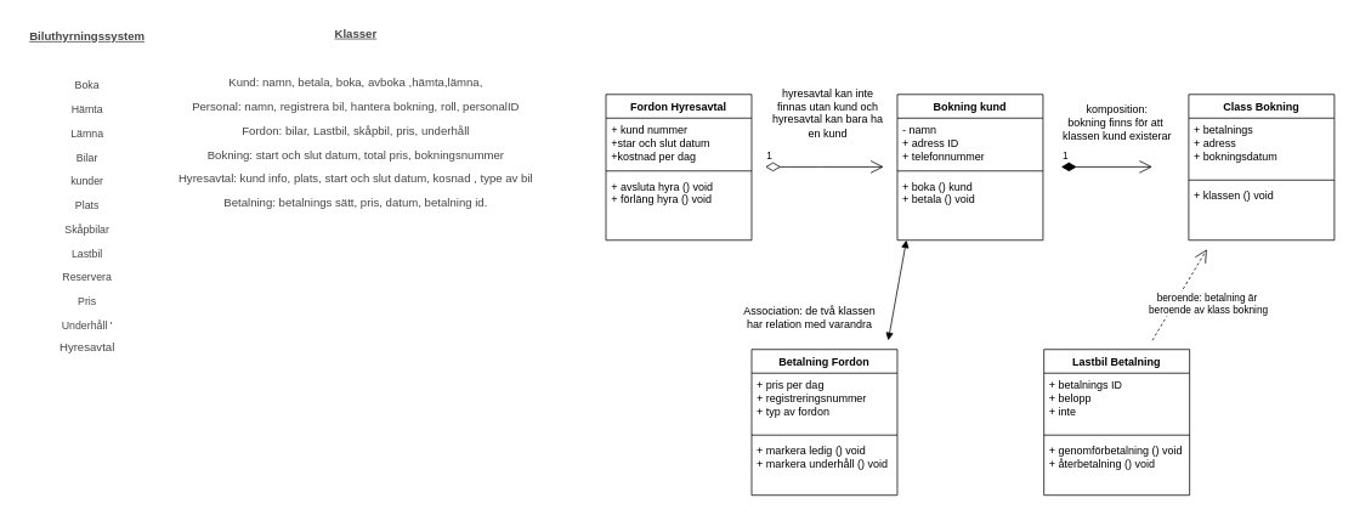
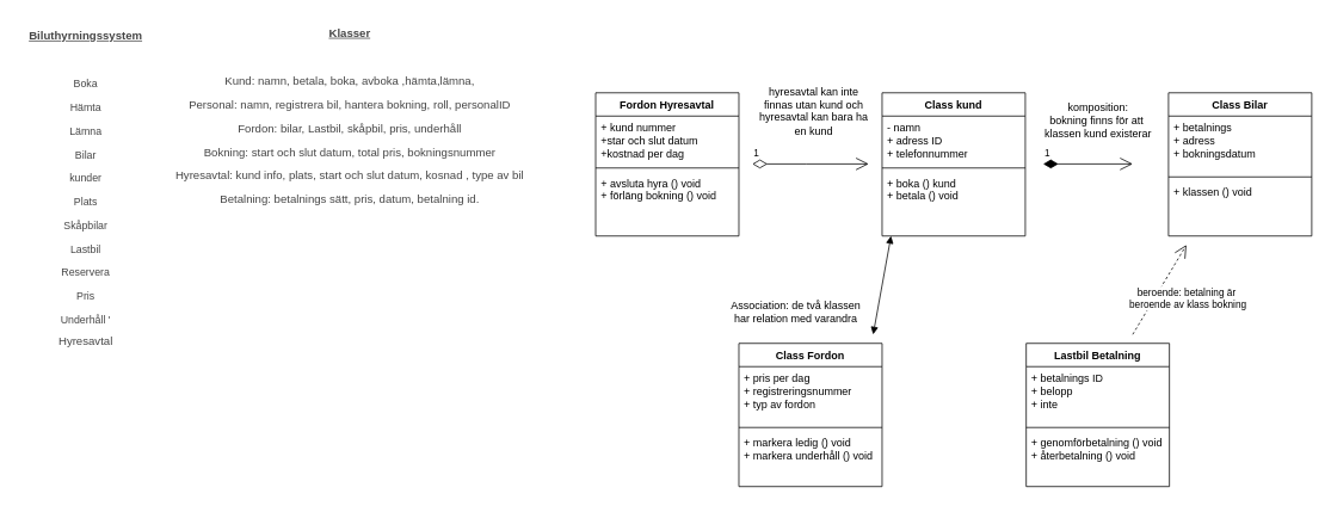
  <mxCell id="0" />
  <mxCell id="1" parent="0" />
  <mxCell id="2" value="&lt;p style=&quot;margin: 0px; line-height: 100%;&quot; align=&quot;center&quot;&gt;&lt;span style=&quot;font-family: Arial; font-size: 9.6pt; font-weight: 600; text-decoration-line: underline; color: rgb(69, 69, 69); background-color: transparent;&quot;&gt;Biluthyrningssystem&lt;/span&gt;&lt;/p&gt;&lt;br&gt;&lt;p style=&quot;margin: 0px; line-height: 100%; font-family: Arial; font-size: 9.6pt; color: rgb(69, 69, 69);&quot; align=&quot;center&quot;&gt;&lt;br&gt;&lt;/p&gt;&lt;br&gt;&lt;p style=&quot;margin: 0px; line-height: 100%;&quot; align=&quot;center&quot;&gt;&lt;span style=&quot;font-family: Arial; font-size: 8.8pt; color: rgb(69, 69, 69); background-color: transparent;&quot;&gt;Boka&lt;/span&gt;&lt;/p&gt;&lt;br&gt;&lt;p style=&quot;margin: 0px; line-height: 100%;&quot; align=&quot;center&quot;&gt;&lt;span style=&quot;font-family: Arial; font-size: 8.8pt; color: rgb(69, 69, 69); background-color: transparent;&quot;&gt;Hämta &lt;/span&gt;&lt;/p&gt;&lt;br&gt;&lt;p style=&quot;margin: 0px; line-height: 100%;&quot; align=&quot;center&quot;&gt;&lt;span style=&quot;font-family: Arial; font-size: 8.8pt; color: rgb(69, 69, 69); background-color: transparent;&quot;&gt;Lämna &lt;/span&gt;&lt;/p&gt;&lt;br&gt;&lt;p style=&quot;margin: 0px; line-height: 100%;&quot; align=&quot;center&quot;&gt;&lt;span style=&quot;font-family: Arial; font-size: 8.8pt; color: rgb(69, 69, 69); background-color: transparent;&quot;&gt;Bilar &lt;/span&gt;&lt;/p&gt;&lt;br&gt;&lt;p style=&quot;margin: 0px; line-height: 100%;&quot; align=&quot;center&quot;&gt;&lt;span style=&quot;font-family: Arial; font-size: 8.8pt; color: rgb(69, 69, 69); background-color: transparent;&quot;&gt;kunder&lt;/span&gt;&lt;/p&gt;&lt;br&gt;&lt;p style=&quot;margin: 0px; line-height: 100%;&quot; align=&quot;center&quot;&gt;&lt;span style=&quot;font-family: Arial; font-size: 8.8pt; color: rgb(69, 69, 69); background-color: transparent;&quot;&gt;Plats&lt;/span&gt;&lt;/p&gt;&lt;br&gt;&lt;p style=&quot;margin: 0px; line-height: 100%;&quot; align=&quot;center&quot;&gt;&lt;span style=&quot;font-family: Arial; font-size: 8.8pt; color: rgb(69, 69, 69); background-color: transparent;&quot;&gt;Skåpbilar &lt;/span&gt;&lt;/p&gt;&lt;br&gt;&lt;p style=&quot;margin: 0px; line-height: 100%;&quot; align=&quot;center&quot;&gt;&lt;span style=&quot;font-family: Arial; font-size: 8.8pt; color: rgb(69, 69, 69); background-color: transparent;&quot;&gt;Lastbil&lt;/span&gt;&lt;/p&gt;&lt;br&gt;&lt;p style=&quot;margin: 0px; line-height: 100%;&quot; align=&quot;center&quot;&gt;&lt;span style=&quot;font-family: Arial; font-size: 8.8pt; color: rgb(69, 69, 69); background-color: transparent;&quot;&gt;Reservera&lt;/span&gt;&lt;/p&gt;&lt;br&gt;&lt;p style=&quot;margin: 0px; line-height: 100%;&quot; align=&quot;center&quot;&gt;&lt;span style=&quot;font-family: Arial; font-size: 8.8pt; color: rgb(69, 69, 69); background-color: transparent;&quot;&gt;Pris&lt;/span&gt;&lt;/p&gt;&lt;br&gt;&lt;p style=&quot;margin: 0px; line-height: 100%;&quot; align=&quot;center&quot;&gt;&lt;span style=&quot;font-family: Arial; font-size: 8.8pt; color: rgb(69, 69, 69); background-color: transparent;&quot;&gt;Underhåll '&lt;/span&gt;&lt;/p&gt;&lt;p style=&quot;margin: 0px; line-height: 100%;&quot; align=&quot;center&quot;&gt;&lt;br&gt;&lt;/p&gt;&lt;p style=&quot;margin: 0px; line-height: 100%;&quot; align=&quot;center&quot;&gt;&lt;span style=&quot;font-family: Arial; font-size: 9.6pt; color: rgb(69, 69, 69); background-color: transparent;&quot;&gt;Hyresavtal&lt;/span&gt;&lt;/p&gt;" style="text;html=1;align=center;verticalAlign=middle;resizable=0;points=[];autosize=1;strokeColor=none;fillColor=none;" vertex="1" parent="1"><mxGeometry x="20" y="20" width="150" height="380" as="geometry" /></mxCell>
  <mxCell id="3" style="edgeStyle=orthogonalEdgeStyle;rounded=0;orthogonalLoop=1;jettySize=auto;html=1;exitX=0.5;exitY=1;exitDx=0;exitDy=0;" edge="1" parent="1"><mxGeometry relative="1" as="geometry"><mxPoint x="645" y="125" as="sourcePoint" /><mxPoint x="645" y="125" as="targetPoint" /></mxGeometry></mxCell>
  <mxCell id="4" value="&lt;p style=&quot;margin: 0px; line-height: 100%;&quot;&gt;&lt;span style=&quot;font-family: Arial; font-size: 9.6pt; font-weight: 600; text-decoration-line: underline; color: rgb(69, 69, 69); background-color: transparent;&quot;&gt;Klasser &lt;/span&gt;&lt;/p&gt;&lt;br/&gt;&lt;p style=&quot;margin: 0px; line-height: 100%; font-family: Arial; font-size: 9.6pt; color: rgb(69, 69, 69);&quot;&gt;&lt;br&gt;&lt;/p&gt;&lt;br/&gt;&lt;p style=&quot;margin: 0px; line-height: 100%;&quot;&gt;&lt;span style=&quot;font-family:'Arial'; font-size:9.6pt; color:#454545; background-color:transparent;&quot;&gt;Kund: namn, betala, boka, avboka ,hämta,lämna, &lt;/span&gt;&lt;/p&gt;&lt;br/&gt;&lt;p style=&quot;margin: 0px; line-height: 100%;&quot;&gt;&lt;span style=&quot;font-family:'Arial'; font-size:9.6pt; color:#454545; background-color:transparent;&quot;&gt;Personal: namn, registrera bil, hantera bokning, roll, personalID&lt;/span&gt;&lt;/p&gt;&lt;br/&gt;&lt;p style=&quot;margin: 0px; line-height: 100%;&quot;&gt;&lt;span style=&quot;font-family:'Arial'; font-size:9.6pt; color:#454545; background-color:transparent;&quot;&gt;Fordon: bilar, Lastbil, skåpbil, pris, underhåll&lt;/span&gt;&lt;/p&gt;&lt;br/&gt;&lt;p style=&quot;margin: 0px; line-height: 100%;&quot;&gt;&lt;span style=&quot;font-family:'Arial'; font-size:9.6pt; color:#454545; background-color:transparent;&quot;&gt;Bokning:  start och slut datum, total pris, bokningsnummer&lt;/span&gt;&lt;/p&gt;&lt;br/&gt;&lt;p style=&quot;margin: 0px; line-height: 100%;&quot;&gt;&lt;span style=&quot;font-family:'Arial'; font-size:9.6pt; color:#454545; background-color:transparent;&quot;&gt;Hyresavtal: kund info, plats, start och slut datum, kosnad , type av bil&lt;/span&gt;&lt;/p&gt;&lt;br/&gt;&lt;p style=&quot;margin: 0px; line-height: 100%;&quot;&gt;&lt;span style=&quot;font-family:'Arial'; font-size:9.6pt; color:#454545; background-color:transparent;&quot;&gt;Betalning: betalnings sätt, pris, datum, betalning id.&lt;/span&gt;&lt;/p&gt;&lt;br/&gt;&lt;p style=&quot;margin: 0px; line-height: 100%; font-family: Arial; font-size: 9.6pt; color: rgb(69, 69, 69);&quot;&gt;&lt;br&gt;&lt;/p&gt;" style="text;html=1;align=center;verticalAlign=middle;resizable=0;points=[];autosize=1;strokeColor=none;fillColor=none;" vertex="1" parent="1"><mxGeometry x="185" y="23" width="410" height="240" as="geometry" /></mxCell>
  <mxCell id="5" value="Fordon Hyresavtal" style="swimlane;fontStyle=1;align=center;verticalAlign=top;childLayout=stackLayout;horizontal=1;startSize=26;horizontalStack=0;resizeParent=1;resizeParentMax=0;resizeLast=0;collapsible=1;marginBottom=0;whiteSpace=wrap;html=1;" vertex="1" parent="1"><mxGeometry x="665" y="103" width="160" height="160" as="geometry" /></mxCell>
  <mxCell id="6" value="+ kund nummer&lt;div&gt;+star och slut datum&lt;/div&gt;&lt;div&gt;+kostnad per dag&amp;nbsp;&lt;/div&gt;" style="text;strokeColor=none;fillColor=none;align=left;verticalAlign=top;spacingLeft=4;spacingRight=4;overflow=hidden;rotatable=0;points=[[0,0.5],[1,0.5]];portConstraint=eastwest;whiteSpace=wrap;html=1;" vertex="1" parent="5"><mxGeometry y="26" width="160" height="54" as="geometry" /></mxCell>
  <mxCell id="7" value="" style="line;strokeWidth=1;fillColor=none;align=left;verticalAlign=middle;spacingTop=-1;spacingLeft=3;spacingRight=3;rotatable=0;labelPosition=right;points=[];portConstraint=eastwest;strokeColor=inherit;" vertex="1" parent="5"><mxGeometry y="80" width="160" height="8" as="geometry" /></mxCell>
- <mxCell id="8" value="+ avsluta hyra () void&lt;div&gt;+ förläng hyra () void&lt;/div&gt;" style="text;strokeColor=none;fillColor=none;align=left;verticalAlign=top;spacingLeft=4;spacingRight=4;overflow=hidden;rotatable=0;points=[[0,0.5],[1,0.5]];portConstraint=eastwest;whiteSpace=wrap;html=1;" vertex="1" parent="5"><mxGeometry y="88" width="160" height="72" as="geometry" /></mxCell>
- <mxCell id="9" value="Bokning kund" style="swimlane;fontStyle=1;align=center;verticalAlign=top;childLayout=stackLayout;horizontal=1;startSize=26;horizontalStack=0;resizeParent=1;resizeParentMax=0;resizeLast=0;collapsible=1;marginBottom=0;whiteSpace=wrap;html=1;" vertex="1" parent="1"><mxGeometry x="985" y="103" width="160" height="160" as="geometry" /></mxCell>
+ <mxCell id="8" value="+ avsluta hyra () void&lt;div&gt;+ förläng bokning () void&lt;/div&gt;" style="text;strokeColor=none;fillColor=none;align=left;verticalAlign=top;spacingLeft=4;spacingRight=4;overflow=hidden;rotatable=0;points=[[0,0.5],[1,0.5]];portConstraint=eastwest;whiteSpace=wrap;html=1;" vertex="1" parent="5"><mxGeometry y="88" width="160" height="72" as="geometry" /></mxCell>
+ <mxCell id="9" value="Class kund" style="swimlane;fontStyle=1;align=center;verticalAlign=top;childLayout=stackLayout;horizontal=1;startSize=26;horizontalStack=0;resizeParent=1;resizeParentMax=0;resizeLast=0;collapsible=1;marginBottom=0;whiteSpace=wrap;html=1;" vertex="1" parent="1"><mxGeometry x="985" y="103" width="160" height="160" as="geometry" /></mxCell>
  <mxCell id="10" value="- namn&lt;div&gt;+ adress ID&lt;/div&gt;&lt;div&gt;+ telefonnummer&lt;/div&gt;" style="text;strokeColor=none;fillColor=none;align=left;verticalAlign=top;spacingLeft=4;spacingRight=4;overflow=hidden;rotatable=0;points=[[0,0.5],[1,0.5]];portConstraint=eastwest;whiteSpace=wrap;html=1;" vertex="1" parent="9"><mxGeometry y="26" width="160" height="54" as="geometry" /></mxCell>
  <mxCell id="11" value="" style="line;strokeWidth=1;fillColor=none;align=left;verticalAlign=middle;spacingTop=-1;spacingLeft=3;spacingRight=3;rotatable=0;labelPosition=right;points=[];portConstraint=eastwest;strokeColor=inherit;" vertex="1" parent="9"><mxGeometry y="80" width="160" height="8" as="geometry" /></mxCell>
  <mxCell id="12" value="+ boka () kund&lt;div&gt;+ betala () void&lt;/div&gt;" style="text;strokeColor=none;fillColor=none;align=left;verticalAlign=top;spacingLeft=4;spacingRight=4;overflow=hidden;rotatable=0;points=[[0,0.5],[1,0.5]];portConstraint=eastwest;whiteSpace=wrap;html=1;" vertex="1" parent="9"><mxGeometry y="88" width="160" height="72" as="geometry" /></mxCell>
- <mxCell id="13" value="Class Bokning" style="swimlane;fontStyle=1;align=center;verticalAlign=top;childLayout=stackLayout;horizontal=1;startSize=26;horizontalStack=0;resizeParent=1;resizeParentMax=0;resizeLast=0;collapsible=1;marginBottom=0;whiteSpace=wrap;html=1;" vertex="1" parent="1"><mxGeometry x="1305" y="103" width="160" height="160" as="geometry" /></mxCell>
+ <mxCell id="13" value="Class Bilar" style="swimlane;fontStyle=1;align=center;verticalAlign=top;childLayout=stackLayout;horizontal=1;startSize=26;horizontalStack=0;resizeParent=1;resizeParentMax=0;resizeLast=0;collapsible=1;marginBottom=0;whiteSpace=wrap;html=1;" vertex="1" parent="1"><mxGeometry x="1305" y="103" width="160" height="160" as="geometry" /></mxCell>
  <mxCell id="14" value="+ betalnings&lt;div&gt;+ adress&amp;nbsp;&lt;/div&gt;&lt;div&gt;+ bokningsdatum&lt;/div&gt;" style="text;strokeColor=none;fillColor=none;align=left;verticalAlign=top;spacingLeft=4;spacingRight=4;overflow=hidden;rotatable=0;points=[[0,0.5],[1,0.5]];portConstraint=eastwest;whiteSpace=wrap;html=1;" vertex="1" parent="13"><mxGeometry y="26" width="160" height="64" as="geometry" /></mxCell>
  <mxCell id="15" value="" style="line;strokeWidth=1;fillColor=none;align=left;verticalAlign=middle;spacingTop=-1;spacingLeft=3;spacingRight=3;rotatable=0;labelPosition=right;points=[];portConstraint=eastwest;strokeColor=inherit;" vertex="1" parent="13"><mxGeometry y="90" width="160" height="8" as="geometry" /></mxCell>
  <mxCell id="16" value="+ klassen () void" style="text;strokeColor=none;fillColor=none;align=left;verticalAlign=top;spacingLeft=4;spacingRight=4;overflow=hidden;rotatable=0;points=[[0,0.5],[1,0.5]];portConstraint=eastwest;whiteSpace=wrap;html=1;" vertex="1" parent="13"><mxGeometry y="98" width="160" height="62" as="geometry" /></mxCell>
  <mxCell id="17" value="Lastbil Betalning" style="swimlane;fontStyle=1;align=center;verticalAlign=top;childLayout=stackLayout;horizontal=1;startSize=26;horizontalStack=0;resizeParent=1;resizeParentMax=0;resizeLast=0;collapsible=1;marginBottom=0;whiteSpace=wrap;html=1;" vertex="1" parent="1"><mxGeometry x="1146" y="383" width="160" height="160" as="geometry" /></mxCell>
  <mxCell id="18" value="+ betalnings ID&lt;div&gt;+ belopp&amp;nbsp;&lt;/div&gt;&lt;div&gt;+ inte&lt;/div&gt;" style="text;strokeColor=none;fillColor=none;align=left;verticalAlign=top;spacingLeft=4;spacingRight=4;overflow=hidden;rotatable=0;points=[[0,0.5],[1,0.5]];portConstraint=eastwest;whiteSpace=wrap;html=1;" vertex="1" parent="17"><mxGeometry y="26" width="160" height="64" as="geometry" /></mxCell>
  <mxCell id="19" value="" style="line;strokeWidth=1;fillColor=none;align=left;verticalAlign=middle;spacingTop=-1;spacingLeft=3;spacingRight=3;rotatable=0;labelPosition=right;points=[];portConstraint=eastwest;strokeColor=inherit;" vertex="1" parent="17"><mxGeometry y="90" width="160" height="8" as="geometry" /></mxCell>
  <mxCell id="20" value="+ genomförbetalning () void&lt;div&gt;+ återbetalning () void&lt;/div&gt;" style="text;strokeColor=none;fillColor=none;align=left;verticalAlign=top;spacingLeft=4;spacingRight=4;overflow=hidden;rotatable=0;points=[[0,0.5],[1,0.5]];portConstraint=eastwest;whiteSpace=wrap;html=1;" vertex="1" parent="17"><mxGeometry y="98" width="160" height="62" as="geometry" /></mxCell>
- <mxCell id="21" value="Betalning Fordon" style="swimlane;fontStyle=1;align=center;verticalAlign=top;childLayout=stackLayout;horizontal=1;startSize=26;horizontalStack=0;resizeParent=1;resizeParentMax=0;resizeLast=0;collapsible=1;marginBottom=0;whiteSpace=wrap;html=1;" vertex="1" parent="1"><mxGeometry x="825" y="383" width="160" height="160" as="geometry" /></mxCell>
+ <mxCell id="21" value="Class Fordon" style="swimlane;fontStyle=1;align=center;verticalAlign=top;childLayout=stackLayout;horizontal=1;startSize=26;horizontalStack=0;resizeParent=1;resizeParentMax=0;resizeLast=0;collapsible=1;marginBottom=0;whiteSpace=wrap;html=1;" vertex="1" parent="1"><mxGeometry x="825" y="383" width="160" height="160" as="geometry" /></mxCell>
  <mxCell id="22" value="+ pris per dag&amp;nbsp;&lt;div&gt;+ registreringsnummer&amp;nbsp;&lt;/div&gt;&lt;div&gt;+ typ av fordon&lt;/div&gt;" style="text;strokeColor=none;fillColor=none;align=left;verticalAlign=top;spacingLeft=4;spacingRight=4;overflow=hidden;rotatable=0;points=[[0,0.5],[1,0.5]];portConstraint=eastwest;whiteSpace=wrap;html=1;" vertex="1" parent="21"><mxGeometry y="26" width="160" height="64" as="geometry" /></mxCell>
  <mxCell id="23" value="" style="line;strokeWidth=1;fillColor=none;align=left;verticalAlign=middle;spacingTop=-1;spacingLeft=3;spacingRight=3;rotatable=0;labelPosition=right;points=[];portConstraint=eastwest;strokeColor=inherit;" vertex="1" parent="21"><mxGeometry y="90" width="160" height="8" as="geometry" /></mxCell>
  <mxCell id="24" value="+ markera ledig () void&lt;div&gt;+ markera underhåll () void&amp;nbsp;&lt;/div&gt;" style="text;strokeColor=none;fillColor=none;align=left;verticalAlign=top;spacingLeft=4;spacingRight=4;overflow=hidden;rotatable=0;points=[[0,0.5],[1,0.5]];portConstraint=eastwest;whiteSpace=wrap;html=1;" vertex="1" parent="21"><mxGeometry y="98" width="160" height="62" as="geometry" /></mxCell>
  <mxCell id="25" value="komposition:&lt;div&gt;bokning finns för att&amp;nbsp;&lt;/div&gt;&lt;div&gt;klassen kund existerar&lt;br&gt;&lt;div&gt;&lt;br&gt;&lt;/div&gt;&lt;/div&gt;" style="text;html=1;align=center;verticalAlign=middle;resizable=0;points=[];autosize=1;strokeColor=none;fillColor=none;" vertex="1" parent="1"><mxGeometry x="1156" y="106" width="140" height="70" as="geometry" /></mxCell>
  <mxCell id="26" value="" style="endArrow=block;startArrow=block;endFill=1;startFill=1;html=1;rounded=0;" edge="1" parent="1"><mxGeometry width="160" relative="1" as="geometry"><mxPoint x="975" y="373" as="sourcePoint" /><mxPoint x="995" y="263" as="targetPoint" /></mxGeometry></mxCell>
  <mxCell id="27" value="Association: de två klassen&amp;nbsp;&lt;div&gt;har relation med varandra&amp;nbsp;&lt;/div&gt;" style="text;html=1;align=center;verticalAlign=middle;resizable=0;points=[];autosize=1;strokeColor=none;fillColor=none;" vertex="1" parent="1"><mxGeometry x="805" y="328" width="170" height="40" as="geometry" /></mxCell>
  <mxCell id="28" value="1" style="endArrow=open;html=1;endSize=12;startArrow=diamondThin;startSize=14;startFill=1;edgeStyle=orthogonalEdgeStyle;align=left;verticalAlign=bottom;rounded=0;" edge="1" parent="1"><mxGeometry x="-1" y="3" relative="1" as="geometry"><mxPoint x="1165" y="182.5" as="sourcePoint" /><mxPoint x="1265" y="182.5" as="targetPoint" /></mxGeometry></mxCell>
  <mxCell id="29" value="1" style="endArrow=open;html=1;endSize=12;startArrow=diamondThin;startSize=14;startFill=0;edgeStyle=orthogonalEdgeStyle;align=left;verticalAlign=bottom;rounded=0;" edge="1" parent="1"><mxGeometry x="-1" y="3" relative="1" as="geometry"><mxPoint x="840" y="182.5" as="sourcePoint" /><mxPoint x="970" y="182.5" as="targetPoint" /><Array as="points"><mxPoint x="900" y="182.5" /><mxPoint x="900" y="182.5" /></Array></mxGeometry></mxCell>
  <mxCell id="30" value="hyresavtal kan inte&amp;nbsp;&lt;div&gt;finnas&lt;span style=&quot;background-color: transparent; color: light-dark(rgb(0, 0, 0), rgb(255, 255, 255));&quot;&gt;&amp;nbsp;utan kund och&amp;nbsp;&lt;/span&gt;&lt;/div&gt;&lt;div&gt;&lt;span style=&quot;background-color: transparent; color: light-dark(rgb(0, 0, 0), rgb(255, 255, 255));&quot;&gt;hyresavtal kan bara ha&amp;nbsp;&lt;/span&gt;&lt;/div&gt;&lt;div&gt;&lt;span style=&quot;background-color: transparent; color: light-dark(rgb(0, 0, 0), rgb(255, 255, 255));&quot;&gt;en kund&amp;nbsp;&lt;/span&gt;&lt;/div&gt;&lt;div&gt;&lt;br&gt;&lt;/div&gt;" style="text;html=1;align=center;verticalAlign=middle;resizable=0;points=[];autosize=1;strokeColor=none;fillColor=none;" vertex="1" parent="1"><mxGeometry x="835" y="86" width="150" height="90" as="geometry" /></mxCell>
  <mxCell id="31" value="beroende: betalning är&lt;div&gt;&amp;nbsp;beroende av klass bokning&lt;/div&gt;" style="endArrow=open;endSize=12;dashed=1;html=1;rounded=0;" edge="1" parent="1"><mxGeometry x="0.118" y="-31" width="160" relative="1" as="geometry"><mxPoint x="1265" y="373" as="sourcePoint" /><mxPoint x="1325" y="273" as="targetPoint" /><mxPoint as="offset" /></mxGeometry></mxCell>
